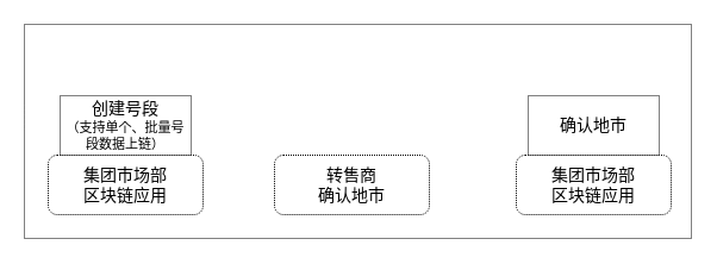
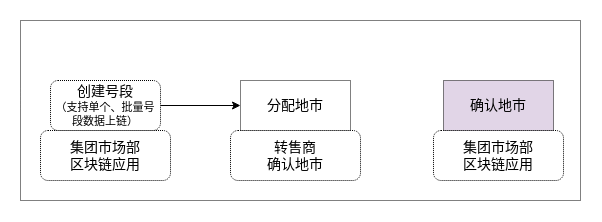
  <mxCell id="0" />
  <mxCell id="1" parent="0" />
  <mxCell id="2" value="" style="rounded=0;whiteSpace=wrap;html=1;dashed=1;dashPattern=1 1;" vertex="1" parent="1"><mxGeometry width="560" height="180" as="geometry" x="20" y="20" /></mxCell>
  <mxCell id="3" value="&lt;font style=&quot;font-size: 14px&quot;&gt;集团市场部&lt;br&gt;区块链应用&lt;/font&gt;" style="rounded=1;whiteSpace=wrap;html=1;dashed=1;dashPattern=1 1;" vertex="1" parent="1"><mxGeometry x="40" y="130" width="130" height="50" as="geometry" /></mxCell>
- <mxCell id="5" value="&lt;font&gt;&lt;span style=&quot;font-size: 14px&quot;&gt;创建号段&lt;/span&gt;&lt;br&gt;&lt;font style=&quot;font-size: 11px&quot;&gt;（支持单个、批量号段数据上链）&lt;/font&gt;&lt;/font&gt;" style="rounded=0;whiteSpace=wrap;html=1;dashed=1;dashPattern=1 1;" vertex="1" parent="1"><mxGeometry x="50" y="80" width="110" height="50" as="geometry" /></mxCell>
+ <mxCell id="4" style="edgeStyle=orthogonalEdgeStyle;rounded=0;orthogonalLoop=1;jettySize=auto;html=1;exitX=1;exitY=0.5;exitDx=0;exitDy=0;entryX=0;entryY=0.5;entryDx=0;entryDy=0;" edge="1" parent="1" source="5" target="7"><mxGeometry relative="1" as="geometry" /></mxCell>
+ <mxCell id="5" value="&lt;font&gt;&lt;span style=&quot;font-size: 14px&quot;&gt;创建号段&lt;/span&gt;&lt;br&gt;&lt;font style=&quot;font-size: 11px&quot;&gt;（支持单个、批量号段数据上链）&lt;/font&gt;&lt;/font&gt;" style="whiteSpace=wrap;html=1;dashed=1;dashPattern=1 1;rounded=1;" vertex="1" parent="1"><mxGeometry x="50" y="80" width="110" height="50" as="geometry" /></mxCell>
  <mxCell id="6" value="&lt;font style=&quot;font-size: 14px&quot;&gt;转售商&lt;br&gt;确认地市&lt;/font&gt;" style="rounded=1;whiteSpace=wrap;html=1;dashed=1;dashPattern=1 1;" vertex="1" parent="1"><mxGeometry x="230" y="130" width="130" height="50" as="geometry" /></mxCell>
+ <mxCell id="7" value="&lt;span style=&quot;font-size: 14px&quot;&gt;分配地市&lt;/span&gt;" style="rounded=0;whiteSpace=wrap;html=1;dashed=1;dashPattern=1 1;" vertex="1" parent="1"><mxGeometry x="240" y="80" width="110" height="50" as="geometry" /></mxCell>
  <mxCell id="8" value="&lt;font style=&quot;font-size: 14px&quot;&gt;集团市场部&lt;br&gt;区块链应用&lt;/font&gt;" style="rounded=1;whiteSpace=wrap;html=1;dashed=1;dashPattern=1 1;" vertex="1" parent="1"><mxGeometry x="433" y="130" width="130" height="50" as="geometry" /></mxCell>
- <mxCell id="9" value="&lt;span style=&quot;font-size: 14px&quot;&gt;确认地市&lt;/span&gt;" style="rounded=0;whiteSpace=wrap;html=1;dashed=1;dashPattern=1 1;" vertex="1" parent="1"><mxGeometry x="443" y="80" width="110" height="50" as="geometry" /></mxCell>
+ <mxCell id="9" value="&lt;span style=&quot;font-size: 14px&quot;&gt;确认地市&lt;/span&gt;" style="rounded=0;whiteSpace=wrap;html=1;dashed=1;dashPattern=1 1;fillColor=#e1d5e7;" vertex="1" parent="1"><mxGeometry x="443" y="80" width="110" height="50" as="geometry" /></mxCell>
